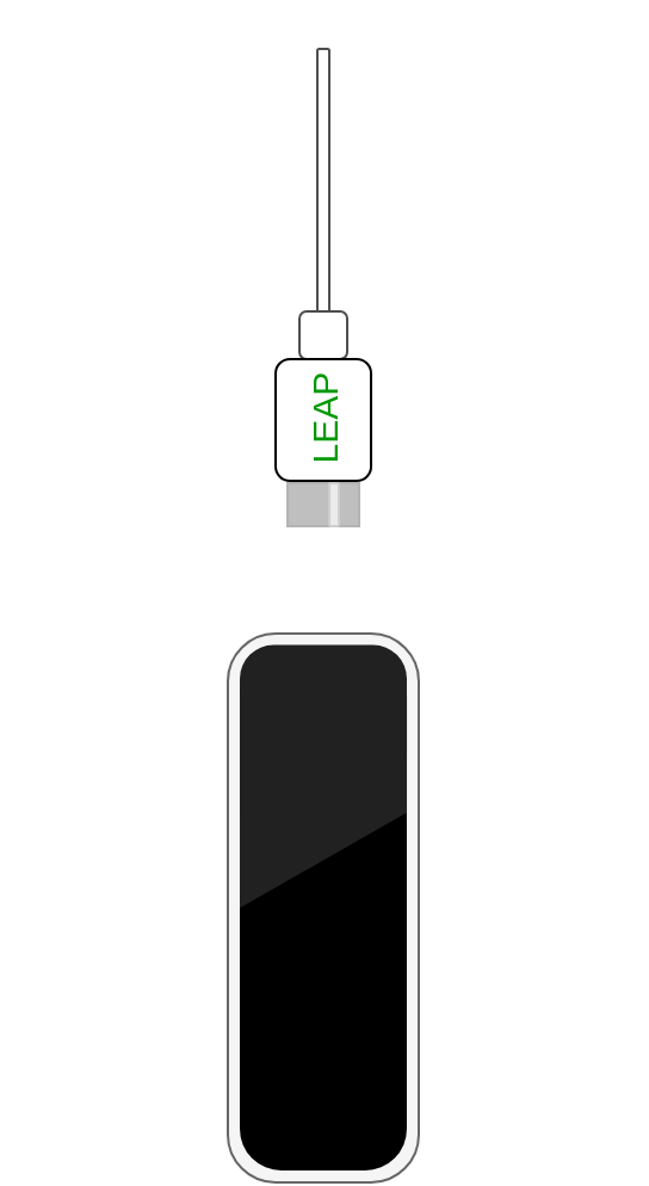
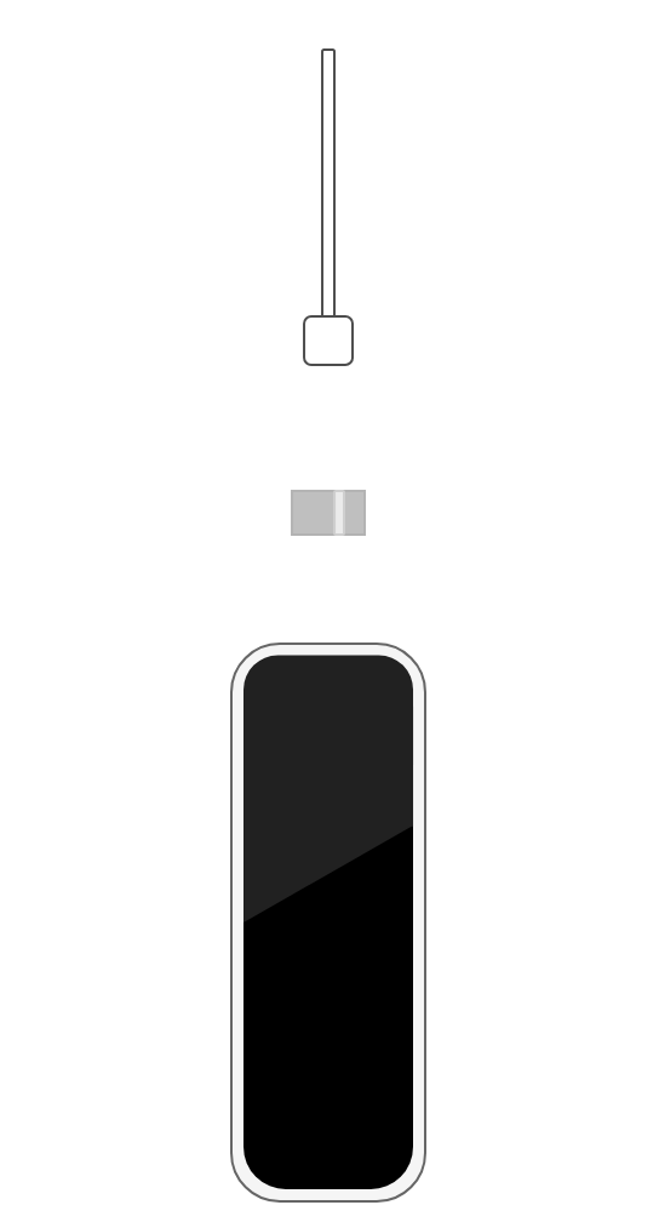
  <mxCell id="0" />
  <mxCell id="1" parent="0" />
  <mxCell id="2" value="" style="rounded=1;whiteSpace=wrap;html=1;arcSize=25;fillColor=#f5f5f5;strokeColor=#666666;fontColor=#333333;rotation=90;" parent="1" vertex="1"><mxGeometry x="20" y="340" width="230" height="80" as="geometry" /></mxCell>
  <mxCell id="3" value="" style="rounded=1;whiteSpace=wrap;html=1;arcSize=25;fontColor=#333333;rotation=90;fillColor=#000000;strokeColor=none;" parent="1" vertex="1"><mxGeometry x="25" y="345" width="220" height="70" as="geometry" /></mxCell>
  <mxCell id="4" value="" style="triangle;whiteSpace=wrap;html=1;strokeColor=none;fillColor=#212121;" parent="1" vertex="1"><mxGeometry x="100" y="300" width="70" height="80" as="geometry" /></mxCell>
  <mxCell id="5" value="" style="rounded=1;whiteSpace=wrap;html=1;arcSize=24;fontColor=#333333;rotation=90;strokeColor=none;fillColor=#212121;" parent="1" vertex="1"><mxGeometry x="105.49" y="264.27" width="59.05" height="70" as="geometry" /></mxCell>
  <mxCell id="6" value="" style="rounded=1;whiteSpace=wrap;html=1;arcSize=0;fontColor=#333333;rotation=90;strokeColor=none;fillColor=#212121;" parent="1" vertex="1"><mxGeometry x="110.26" y="280.56" width="49.52" height="70" as="geometry" /></mxCell>
  <mxCell id="7" value="" style="rounded=1;whiteSpace=wrap;html=1;strokeColor=#4D4D4D;" parent="1" vertex="1"><mxGeometry x="132.52" y="20" width="5" height="120" as="geometry" /></mxCell>
  <mxCell id="8" value="" style="rounded=1;whiteSpace=wrap;html=1;strokeColor=#4D4D4D;" parent="1" vertex="1"><mxGeometry x="125.02" y="130" width="20" height="20" as="geometry" /></mxCell>
- <mxCell id="9" value="LEAP" style="rounded=1;whiteSpace=wrap;html=1;horizontal=0;verticalAlign=middle;align=center;fontSize=15;fontColor=#009900;" parent="1" vertex="1"><mxGeometry x="115.02" y="150" width="40" height="51" as="geometry" /></mxCell>
  <mxCell id="10" value="" style="rounded=0;whiteSpace=wrap;html=1;fontSize=15;fontColor=#333333;align=center;fillColor=#BFBFBF;strokeColor=#B3B3B3;" parent="1" vertex="1"><mxGeometry x="120.02" y="202" width="30" height="18" as="geometry" /></mxCell>
  <mxCell id="11" value="" style="rounded=1;whiteSpace=wrap;html=1;fontSize=15;align=center;fillColor=#EBEBEB;strokeColor=#CFCFCF;" parent="1" vertex="1"><mxGeometry x="137.52" y="202" width="4" height="18" as="geometry" /></mxCell>
